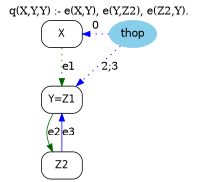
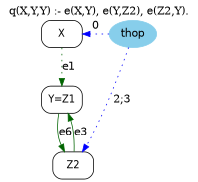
  strict digraph {
    label="q(X,Y,Y) :- e(X,Y), e(Y,Z2), e(Z2,Y)."
    labelloc=t
    rankdir=TB
    node [fontname="Helvetica-Narrow" shape=box style=rounded]
    edge [color=darkgreen fontname=helvetica style=dotted]
    X [height=0.5 width=0.75]
    n2 [height=0.5 label="Y=Z1" width=0.75]
    Z2 [height=0.5 width=0.75]
    thop [color=skyblue fillcolor=skyblue fontname=helvetica height=0.5 shape=oval style="filled,rounded" width=0.79437]
    X -> n2 [label=e1]
-   n2 -> Z2 [label=e2 style=""]
-   Z2 -> n2 [color=blue label=e3 style=""]
+   n2 -> Z2 [label=e6 style=""]
+   Z2 -> n2 [label=e3 style=""]
    thop -> X [color=blue constraint=false label=0 fontname=""]
-   thop -> n2 [color=blue constraint=false label="2;3" fontname=""]
+   thop -> Z2 [color=blue constraint=false label="2;3" fontname=""]
  }
